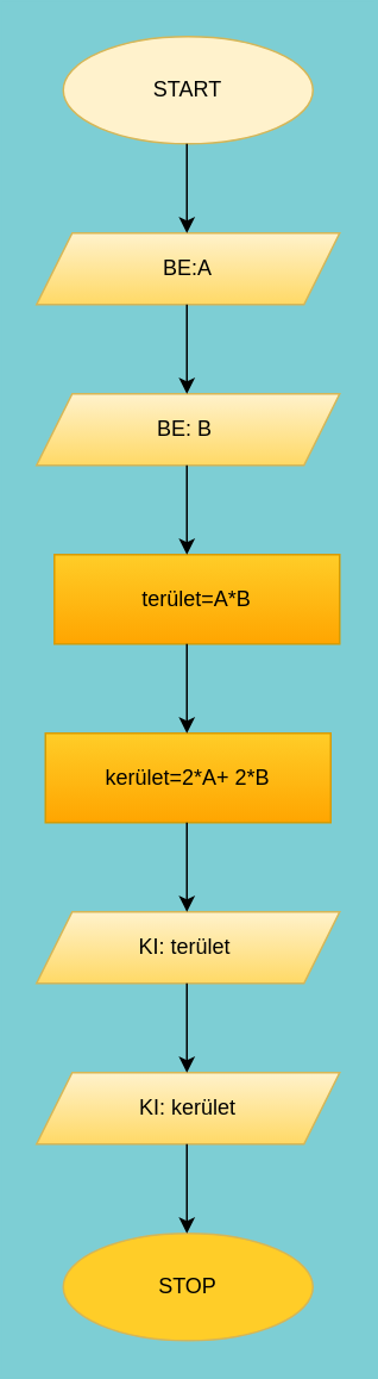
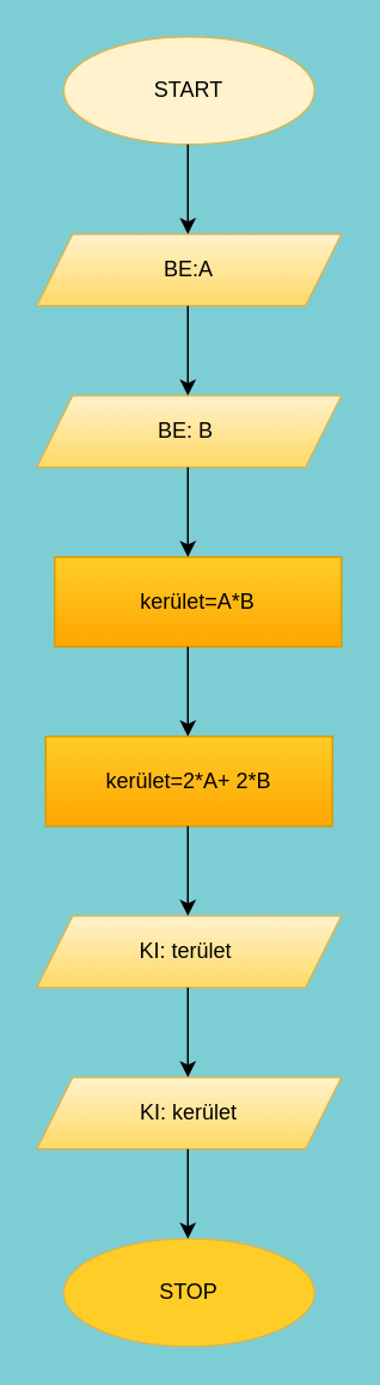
  <mxCell id="0" />
  <mxCell id="1" parent="0" />
  <mxCell id="2" value="START" style="ellipse;whiteSpace=wrap;html=1;fillColor=#fff2cc;strokeColor=#d6b656;" vertex="1" parent="1"><mxGeometry x="35" y="20" width="140" height="60" as="geometry" /></mxCell>
  <mxCell id="3" value="STOP" style="ellipse;whiteSpace=wrap;html=1;fillColor=#ffcd28;strokeColor=#d6b656;" vertex="1" parent="1"><mxGeometry x="35" y="690" width="140" height="60" as="geometry" /></mxCell>
  <mxCell id="4" value="BE:A" style="shape=parallelogram;perimeter=parallelogramPerimeter;whiteSpace=wrap;html=1;fixedSize=1;fillColor=#fff2cc;gradientColor=#ffd966;strokeColor=#d6b656;" vertex="1" parent="1"><mxGeometry x="20" y="130" width="170" height="40" as="geometry" /></mxCell>
  <mxCell id="5" value="BE: B&amp;nbsp;" style="shape=parallelogram;perimeter=parallelogramPerimeter;whiteSpace=wrap;html=1;fixedSize=1;fillColor=#fff2cc;gradientColor=#ffd966;strokeColor=#d6b656;" vertex="1" parent="1"><mxGeometry x="20" y="220" width="170" height="40" as="geometry" /></mxCell>
- <mxCell id="6" value="terület=A*B" style="rounded=0;whiteSpace=wrap;html=1;fillColor=#ffcd28;gradientColor=#ffa500;strokeColor=#d79b00;" vertex="1" parent="1"><mxGeometry x="30" y="310" width="160" height="50" as="geometry" /></mxCell>
+ <mxCell id="6" value="kerület=A*B" style="rounded=0;whiteSpace=wrap;html=1;fillColor=#ffcd28;gradientColor=#ffa500;strokeColor=#d79b00;" vertex="1" parent="1"><mxGeometry x="30" y="310" width="160" height="50" as="geometry" /></mxCell>
  <mxCell id="7" value="kerület=2*A+ 2*B" style="rounded=0;whiteSpace=wrap;html=1;fillColor=#ffcd28;gradientColor=#ffa500;strokeColor=#d79b00;" vertex="1" parent="1"><mxGeometry x="25" y="410" width="160" height="50" as="geometry" /></mxCell>
  <mxCell id="8" value="KI: terület&amp;nbsp;&lt;span style=&quot;color: rgba(0, 0, 0, 0); font-family: monospace; font-size: 0px; text-align: start; text-wrap: nowrap;&quot;&gt;%3CmxGraphModel%3E%3Croot%3E%3CmxCell%20id%3D%220%22%2F%3E%3CmxCell%20id%3D%221%22%20parent%3D%220%22%2F%3E%3CmxCell%20id%3D%222%22%20value%3D%22BE%3AA%22%20style%3D%22shape%3Dparallelogram%3Bperimeter%3DparallelogramPerimeter%3BwhiteSpace%3Dwrap%3Bhtml%3D1%3BfixedSize%3D1%3B%22%20vertex%3D%221%22%20parent%3D%221%22%3E%3CmxGeometry%20x%3D%22310%22%20y%3D%22190%22%20width%3D%22170%22%20height%3D%2240%22%20as%3D%22geometry%22%2F%3E%3C%2FmxCell%3E%3C%2Froot%3E%3C%2FmxGraphModel%3E&lt;/span&gt;" style="shape=parallelogram;perimeter=parallelogramPerimeter;whiteSpace=wrap;html=1;fixedSize=1;fillColor=#fff2cc;gradientColor=#ffd966;strokeColor=#d6b656;" vertex="1" parent="1"><mxGeometry x="20" y="510" width="170" height="40" as="geometry" /></mxCell>
  <mxCell id="9" value="KI: kerület" style="shape=parallelogram;perimeter=parallelogramPerimeter;whiteSpace=wrap;html=1;fixedSize=1;fillColor=#fff2cc;gradientColor=#ffd966;strokeColor=#d6b656;" vertex="1" parent="1"><mxGeometry x="20" y="600" width="170" height="40" as="geometry" /></mxCell>
  <mxCell id="10" value="" style="endArrow=classic;html=1;rounded=0;" edge="1" parent="1"><mxGeometry width="50" height="50" relative="1" as="geometry"><mxPoint x="104.33" y="80" as="sourcePoint" /><mxPoint x="104.33" y="130" as="targetPoint" /></mxGeometry></mxCell>
  <mxCell id="11" value="" style="endArrow=classic;html=1;rounded=0;" edge="1" parent="1"><mxGeometry width="50" height="50" relative="1" as="geometry"><mxPoint x="104.33" y="170" as="sourcePoint" /><mxPoint x="104.33" y="220" as="targetPoint" /></mxGeometry></mxCell>
  <mxCell id="12" value="" style="endArrow=classic;html=1;rounded=0;" edge="1" parent="1"><mxGeometry width="50" height="50" relative="1" as="geometry"><mxPoint x="104.33" y="260" as="sourcePoint" /><mxPoint x="104.33" y="310" as="targetPoint" /></mxGeometry></mxCell>
  <mxCell id="13" value="" style="endArrow=classic;html=1;rounded=0;" edge="1" parent="1"><mxGeometry width="50" height="50" relative="1" as="geometry"><mxPoint x="104.33" y="360" as="sourcePoint" /><mxPoint x="104.33" y="410" as="targetPoint" /></mxGeometry></mxCell>
  <mxCell id="14" value="" style="endArrow=classic;html=1;rounded=0;" edge="1" parent="1"><mxGeometry width="50" height="50" relative="1" as="geometry"><mxPoint x="104.33" y="460" as="sourcePoint" /><mxPoint x="104.33" y="510" as="targetPoint" /></mxGeometry></mxCell>
  <mxCell id="15" value="" style="endArrow=classic;html=1;rounded=0;" edge="1" parent="1"><mxGeometry width="50" height="50" relative="1" as="geometry"><mxPoint x="104.33" y="550" as="sourcePoint" /><mxPoint x="104.33" y="600" as="targetPoint" /></mxGeometry></mxCell>
  <mxCell id="16" value="" style="endArrow=classic;html=1;rounded=0;" edge="1" parent="1"><mxGeometry width="50" height="50" relative="1" as="geometry"><mxPoint x="104.33" y="640" as="sourcePoint" /><mxPoint x="104.33" y="690" as="targetPoint" /></mxGeometry></mxCell>
